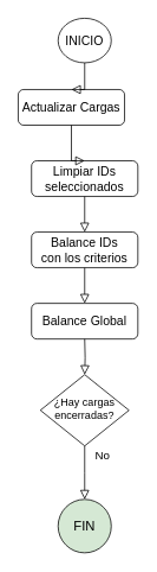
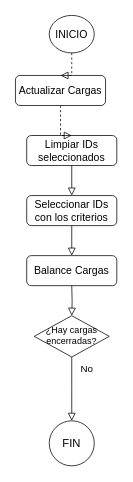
  <mxCell id="0" />
  <mxCell id="1" parent="0" />
  <mxCell id="2" value="&lt;font style=&quot;font-size: 14px;&quot;&gt;Actualizar Cargas&lt;/font&gt;" style="rounded=1;whiteSpace=wrap;html=1;fontSize=12;glass=0;strokeWidth=1;shadow=0;" parent="1" vertex="1"><mxGeometry x="20" y="100" width="120" height="40" as="geometry" /></mxCell>
  <mxCell id="3" value="&lt;font style=&quot;font-size: 14px;&quot;&gt;Limpiar IDs seleccionados&lt;/font&gt;" style="rounded=1;whiteSpace=wrap;html=1;fontSize=12;glass=0;strokeWidth=1;shadow=0;" parent="1" vertex="1"><mxGeometry x="35" y="180" width="120" height="40" as="geometry" /></mxCell>
- <mxCell id="4" value="" style="rounded=0;html=1;jettySize=auto;orthogonalLoop=1;fontSize=11;endArrow=block;endFill=0;endSize=8;strokeWidth=1;shadow=0;labelBackgroundColor=none;edgeStyle=orthogonalEdgeStyle;exitX=0.5;exitY=1;exitDx=0;exitDy=0;entryX=0.5;entryY=0;entryDx=0;entryDy=0;" parent="1" source="2" target="3" edge="1"><mxGeometry relative="1" as="geometry"><mxPoint x="-305" y="150" as="sourcePoint" /><mxPoint x="-305" y="200" as="targetPoint" /><Array as="points"><mxPoint x="95" y="180" /><mxPoint x="95" y="180" /></Array></mxGeometry></mxCell>
- <mxCell id="5" value="&lt;font style=&quot;font-size: 14px;&quot;&gt;Balance IDs&lt;/font&gt;&lt;div&gt;&lt;div&gt;&lt;font style=&quot;font-size: 14px;&quot;&gt;con los criterios&lt;/font&gt;&lt;/div&gt;&lt;/div&gt;" style="rounded=1;whiteSpace=wrap;html=1;fontSize=12;glass=0;strokeWidth=1;shadow=0;" parent="1" vertex="1"><mxGeometry x="35" y="260" width="120" height="40" as="geometry" /></mxCell>
+ <mxCell id="4" value="" style="rounded=0;html=1;jettySize=auto;orthogonalLoop=1;fontSize=11;endArrow=block;endFill=0;endSize=8;strokeWidth=1;shadow=0;labelBackgroundColor=none;edgeStyle=orthogonalEdgeStyle;exitX=0.5;exitY=1;exitDx=0;exitDy=0;entryX=0.5;entryY=0;entryDx=0;entryDy=0;dashed=1;" parent="1" source="2" target="3" edge="1"><mxGeometry relative="1" as="geometry"><mxPoint x="-305" y="150" as="sourcePoint" /><mxPoint x="-305" y="200" as="targetPoint" /><Array as="points"><mxPoint x="95" y="180" /><mxPoint x="95" y="180" /></Array></mxGeometry></mxCell>
+ <mxCell id="5" value="&lt;font style=&quot;font-size: 14px;&quot;&gt;Seleccionar IDs&lt;/font&gt;&lt;div&gt;&lt;div&gt;&lt;font style=&quot;font-size: 14px;&quot;&gt;con los criterios&lt;/font&gt;&lt;/div&gt;&lt;/div&gt;" style="rounded=1;whiteSpace=wrap;html=1;fontSize=12;glass=0;strokeWidth=1;shadow=0;" parent="1" vertex="1"><mxGeometry x="35" y="260" width="120" height="40" as="geometry" /></mxCell>
  <mxCell id="6" value="" style="rounded=0;html=1;jettySize=auto;orthogonalLoop=1;fontSize=11;endArrow=block;endFill=0;endSize=8;strokeWidth=1;shadow=0;labelBackgroundColor=none;edgeStyle=orthogonalEdgeStyle;exitX=0.5;exitY=1;exitDx=0;exitDy=0;entryX=0.5;entryY=0;entryDx=0;entryDy=0;" parent="1" target="5" edge="1"><mxGeometry relative="1" as="geometry"><mxPoint x="95" y="220" as="sourcePoint" /><mxPoint x="-305" y="280" as="targetPoint" /><Array as="points"><mxPoint x="95" y="260" /><mxPoint x="95" y="260" /></Array></mxGeometry></mxCell>
- <mxCell id="7" value="&lt;font style=&quot;font-size: 14px;&quot;&gt;Balance Global&lt;/font&gt;" style="rounded=1;whiteSpace=wrap;html=1;fontSize=12;glass=0;strokeWidth=1;shadow=0;" parent="1" vertex="1"><mxGeometry x="35" y="340" width="120" height="40" as="geometry" /></mxCell>
+ <mxCell id="7" value="&lt;font style=&quot;font-size: 14px;&quot;&gt;Balance Cargas&lt;/font&gt;" style="rounded=1;whiteSpace=wrap;html=1;fontSize=12;glass=0;strokeWidth=1;shadow=0;" parent="1" vertex="1"><mxGeometry x="35" y="340" width="120" height="40" as="geometry" /></mxCell>
  <mxCell id="8" value="" style="rounded=0;html=1;jettySize=auto;orthogonalLoop=1;fontSize=11;endArrow=block;endFill=0;endSize=8;strokeWidth=1;shadow=0;labelBackgroundColor=none;edgeStyle=orthogonalEdgeStyle;exitX=0.5;exitY=1;exitDx=0;exitDy=0;entryX=0.5;entryY=0;entryDx=0;entryDy=0;" parent="1" target="7" edge="1"><mxGeometry relative="1" as="geometry"><mxPoint x="95" y="300" as="sourcePoint" /><mxPoint x="-305" y="360" as="targetPoint" /><Array as="points"><mxPoint x="95" y="340" /><mxPoint x="95" y="340" /></Array></mxGeometry></mxCell>
  <mxCell id="9" value="" style="rounded=0;html=1;jettySize=auto;orthogonalLoop=1;fontSize=11;endArrow=block;endFill=0;endSize=8;strokeWidth=1;shadow=0;labelBackgroundColor=none;edgeStyle=orthogonalEdgeStyle;" parent="1" target="11" edge="1"><mxGeometry x="0.037" y="-69" relative="1" as="geometry"><mxPoint x="69" y="69" as="offset" /><mxPoint x="95" y="380" as="sourcePoint" /></mxGeometry></mxCell>
  <mxCell id="10" value="&lt;font style=&quot;font-size: 13px;&quot;&gt;No&lt;/font&gt;" style="rounded=0;html=1;jettySize=auto;orthogonalLoop=1;fontSize=11;endArrow=block;endFill=0;endSize=8;strokeWidth=1;shadow=0;labelBackgroundColor=none;edgeStyle=orthogonalEdgeStyle;" parent="1" source="11" edge="1"><mxGeometry x="-0.652" y="20" relative="1" as="geometry"><mxPoint as="offset" /><mxPoint x="95" y="560" as="targetPoint" /></mxGeometry></mxCell>
- <mxCell id="11" value="&lt;font&gt;¿Hay cargas&lt;/font&gt;&lt;div&gt;&lt;font&gt;encerradas?&lt;/font&gt;&lt;/div&gt;" style="rhombus;whiteSpace=wrap;html=1;shadow=0;fontFamily=Helvetica;fontSize=12;align=center;strokeWidth=1;spacing=6;spacingTop=-4;" parent="1" vertex="1"><mxGeometry x="45" y="420" width="100" height="80" as="geometry" /></mxCell>
- <mxCell id="12" value="&lt;font style=&quot;font-size: 15px;&quot;&gt;FIN&lt;/font&gt;" style="ellipse;whiteSpace=wrap;html=1;aspect=fixed;fillColor=#d5e8d4;" parent="1" vertex="1"><mxGeometry x="65" y="560" width="60" height="60" as="geometry" /></mxCell>
+ <mxCell id="11" value="&lt;font&gt;¿Hay cargas&lt;/font&gt;&lt;div&gt;&lt;font&gt;encerradas?&lt;/font&gt;&lt;/div&gt;" style="rhombus;whiteSpace=wrap;html=1;shadow=0;fontFamily=Helvetica;fontSize=12;align=center;strokeWidth=1;spacing=6;spacingTop=-4;" parent="1" vertex="1"><mxGeometry x="45" y="420" width="100" height="55" as="geometry" /></mxCell>
+ <mxCell id="12" value="&lt;font style=&quot;font-size: 15px;&quot;&gt;FIN&lt;/font&gt;" style="ellipse;whiteSpace=wrap;html=1;aspect=fixed;" parent="1" vertex="1"><mxGeometry x="65" y="560" width="60" height="60" as="geometry" /></mxCell>
  <mxCell id="13" value="&lt;font style=&quot;font-size: 14px;&quot;&gt;INICIO&lt;/font&gt;" style="ellipse;whiteSpace=wrap;html=1;aspect=fixed;" parent="1" vertex="1"><mxGeometry x="65" y="20" width="60" height="50" as="geometry" /></mxCell>
- <mxCell id="14" value="" style="rounded=0;html=1;jettySize=auto;orthogonalLoop=1;fontSize=11;endArrow=block;endFill=0;endSize=8;strokeWidth=1;shadow=0;labelBackgroundColor=none;edgeStyle=orthogonalEdgeStyle;entryX=0.5;entryY=0;entryDx=0;entryDy=0;exitX=0.5;exitY=1;exitDx=0;exitDy=0;" parent="1" source="13" target="2" edge="1"><mxGeometry relative="1" as="geometry"><mxPoint x="-305" y="150" as="sourcePoint" /><mxPoint x="-305" y="200" as="targetPoint" /><Array as="points"><mxPoint x="95" y="100" /><mxPoint x="95" y="100" /></Array></mxGeometry></mxCell>
+ <mxCell id="14" value="" style="rounded=0;html=1;jettySize=auto;orthogonalLoop=1;fontSize=11;endArrow=block;endFill=0;endSize=8;strokeWidth=1;shadow=0;labelBackgroundColor=none;edgeStyle=orthogonalEdgeStyle;entryX=0.5;entryY=0;entryDx=0;entryDy=0;exitX=0.5;exitY=1;exitDx=0;exitDy=0;dashed=1;" parent="1" source="13" target="2" edge="1"><mxGeometry relative="1" as="geometry"><mxPoint x="-305" y="150" as="sourcePoint" /><mxPoint x="-305" y="200" as="targetPoint" /><Array as="points"><mxPoint x="95" y="100" /><mxPoint x="95" y="100" /></Array></mxGeometry></mxCell>
